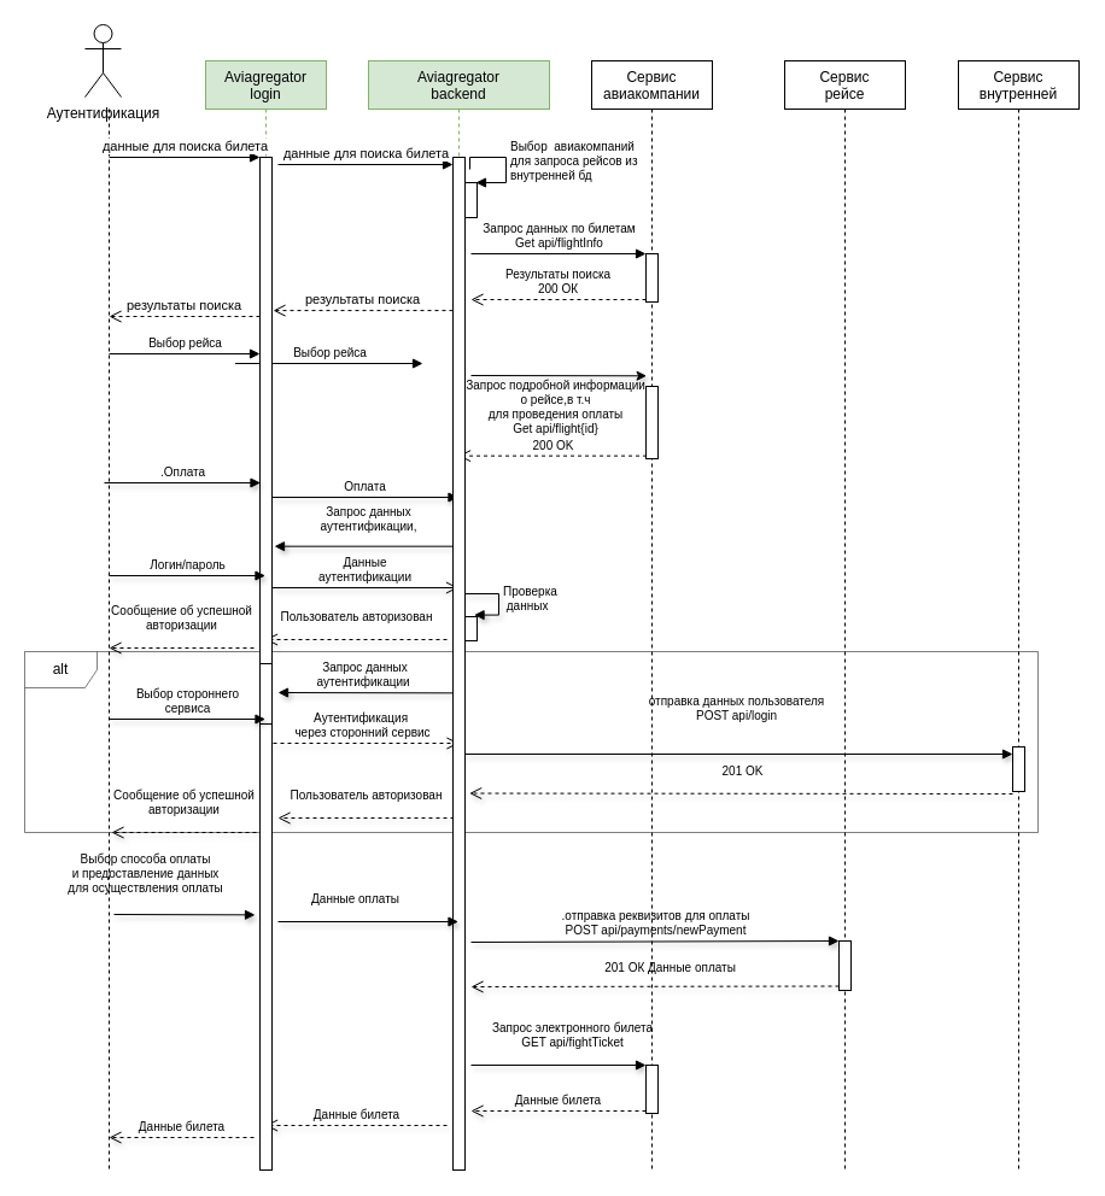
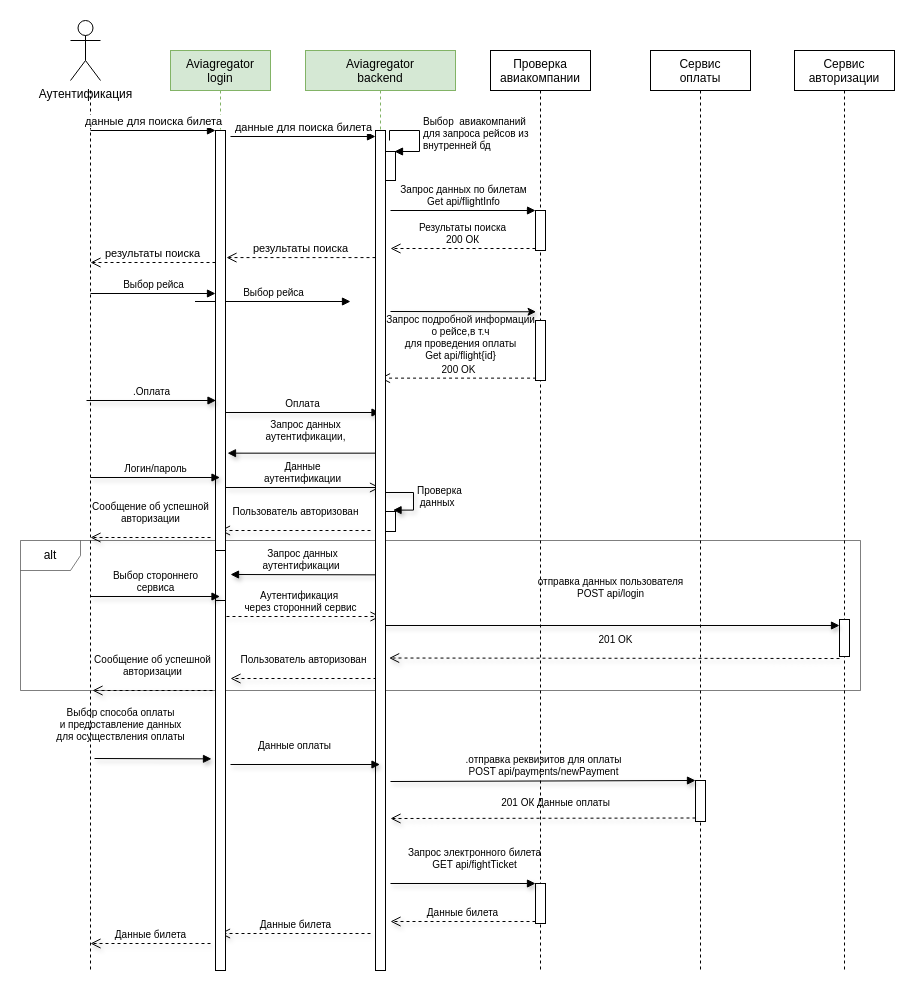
  <mxCell id="0" />
  <mxCell id="1" parent="0" />
  <mxCell id="2" value="alt" style="shape=umlFrame;whiteSpace=wrap;fillColor=none;opacity=50;" vertex="1" parent="1"><mxGeometry x="20" y="540" width="840" height="150" as="geometry" /></mxCell>
  <mxCell id="3" value="Aviagregator&#10;backend" style="shape=umlLifeline;perimeter=lifelinePerimeter;container=1;collapsible=0;recursiveResize=0;rounded=0;shadow=0;strokeWidth=1;fillColor=#d5e8d4;strokeColor=#82b366;" parent="1" vertex="1"><mxGeometry x="305" y="50" width="150" height="840" as="geometry" /></mxCell>
  <mxCell id="4" value="" style="html=1;points=[];perimeter=orthogonalPerimeter;fontSize=10;" parent="3" vertex="1"><mxGeometry x="80" y="101" width="10" height="29" as="geometry" /></mxCell>
  <mxCell id="5" value="Выбор&amp;nbsp; авиакомпаний&amp;nbsp;&lt;br&gt;для запроса рейсов из&lt;br&gt;внутренней бд" style="edgeStyle=orthogonalEdgeStyle;html=1;align=left;spacingLeft=2;endArrow=block;rounded=0;entryX=1;entryY=0;fontSize=10;" parent="3" edge="1"><mxGeometry relative="1" as="geometry"><mxPoint x="84" y="90" as="sourcePoint" /><Array as="points"><mxPoint x="114" y="80" /></Array><mxPoint x="89.0" y="101" as="targetPoint" /></mxGeometry></mxCell>
  <mxCell id="6" value="Выбор рейса" style="html=1;verticalAlign=bottom;endArrow=block;entryX=0;entryY=0;rounded=0;fontSize=10;" parent="3" edge="1"><mxGeometry relative="1" as="geometry"><mxPoint x="-110.5" y="251.0" as="sourcePoint" /><mxPoint x="45" y="251.0" as="targetPoint" /></mxGeometry></mxCell>
  <mxCell id="7" value="Проверка&amp;nbsp;&lt;br&gt;&amp;nbsp;данных" style="edgeStyle=orthogonalEdgeStyle;html=1;align=left;spacingLeft=2;endArrow=block;rounded=0;entryX=0.956;entryY=-0.069;shadow=1;labelBackgroundColor=none;sketch=0;fontSize=10;entryDx=0;entryDy=0;entryPerimeter=0;" parent="3" edge="1"><mxGeometry relative="1" as="geometry"><mxPoint x="78" y="442" as="sourcePoint" /><Array as="points"><mxPoint x="108" y="442" /><mxPoint x="108" y="460" /></Array><mxPoint x="87.56" y="459.62" as="targetPoint" /></mxGeometry></mxCell>
  <mxCell id="8" value="" style="html=1;points=[];perimeter=orthogonalPerimeter;fontSize=10;" vertex="1" parent="3"><mxGeometry x="80" y="461" width="10" height="20" as="geometry" /></mxCell>
- <mxCell id="9" value="Сервис&#10;рейсе" style="shape=umlLifeline;perimeter=lifelinePerimeter;container=1;collapsible=0;recursiveResize=0;rounded=0;shadow=0;strokeWidth=1;" parent="1" vertex="1"><mxGeometry x="650" y="50" width="100" height="920" as="geometry" /></mxCell>
+ <mxCell id="9" value="Сервис&#10;оплаты" style="shape=umlLifeline;perimeter=lifelinePerimeter;container=1;collapsible=0;recursiveResize=0;rounded=0;shadow=0;strokeWidth=1;" parent="1" vertex="1"><mxGeometry x="650" y="50" width="100" height="920" as="geometry" /></mxCell>
  <mxCell id="10" value="" style="html=1;points=[];perimeter=orthogonalPerimeter;fontSize=10;" parent="9" vertex="1"><mxGeometry x="45" y="730" width="10" height="41" as="geometry" /></mxCell>
  <mxCell id="11" value=".отправка реквизитов для оплаты&lt;br&gt;POST api/payments/newPayment" style="html=1;verticalAlign=bottom;endArrow=block;entryX=0;entryY=0;rounded=0;shadow=1;labelBackgroundColor=none;sketch=0;fontSize=10;" parent="9" target="10" edge="1"><mxGeometry relative="1" as="geometry"><mxPoint x="-260" y="731" as="sourcePoint" /><Array as="points"><mxPoint x="-260" y="731" /></Array></mxGeometry></mxCell>
- <mxCell id="12" value="Сервис &#10;авиакомпании" style="shape=umlLifeline;perimeter=lifelinePerimeter;container=1;collapsible=0;recursiveResize=0;rounded=0;shadow=0;strokeWidth=1;" parent="1" vertex="1"><mxGeometry x="490" y="50" width="100" height="920" as="geometry" /></mxCell>
+ <mxCell id="12" value="Проверка &#10;авиакомпании" style="shape=umlLifeline;perimeter=lifelinePerimeter;container=1;collapsible=0;recursiveResize=0;rounded=0;shadow=0;strokeWidth=1;" parent="1" vertex="1"><mxGeometry x="490" y="50" width="100" height="920" as="geometry" /></mxCell>
  <mxCell id="13" value="" style="html=1;points=[];perimeter=orthogonalPerimeter;fontSize=10;" parent="12" vertex="1"><mxGeometry x="45" y="160" width="10" height="40" as="geometry" /></mxCell>
  <mxCell id="14" value="" style="html=1;points=[];perimeter=orthogonalPerimeter;fontSize=10;" parent="12" vertex="1"><mxGeometry x="45" y="270" width="10" height="60" as="geometry" /></mxCell>
  <mxCell id="15" value="" style="html=1;points=[];perimeter=orthogonalPerimeter;fontSize=10;" parent="12" vertex="1"><mxGeometry x="45" y="833" width="10" height="40" as="geometry" /></mxCell>
  <mxCell id="16" value="Аутентификация" style="shape=umlActor;verticalLabelPosition=bottom;verticalAlign=top;html=1;outlineConnect=0;" parent="1" vertex="1"><mxGeometry x="70" y="20" width="30" height="60" as="geometry" /></mxCell>
  <mxCell id="17" value="Запрос данных по билетам&lt;br&gt;Get api/flightInfo" style="html=1;verticalAlign=bottom;endArrow=block;entryX=0;entryY=0;rounded=0;fontSize=10;" parent="1" target="13" edge="1"><mxGeometry relative="1" as="geometry"><mxPoint x="390" y="210" as="sourcePoint" /></mxGeometry></mxCell>
  <mxCell id="18" value="Результаты поиска&lt;br&gt;200 ОК" style="html=1;verticalAlign=bottom;endArrow=open;dashed=1;endSize=8;exitX=0;exitY=0.95;rounded=0;fontSize=10;" parent="1" source="13" edge="1"><mxGeometry relative="1" as="geometry"><mxPoint x="390" y="248" as="targetPoint" /></mxGeometry></mxCell>
  <mxCell id="19" value="Запрос подробной информации &lt;br&gt;о рейсе,в т.ч &lt;br&gt;для проведения оплаты&lt;br&gt;Get api/flight{id}" style="html=1;verticalAlign=bottom;endArrow=classic;entryX=0.056;entryY=0.092;rounded=0;fontSize=10;shadow=1;sketch=0;entryDx=0;entryDy=0;entryPerimeter=0;endFill=1;labelBackgroundColor=none;" parent="1" edge="1"><mxGeometry x="-0.036" y="-53" relative="1" as="geometry"><mxPoint x="390" y="311" as="sourcePoint" /><mxPoint x="535.56" y="311.28" as="targetPoint" /><mxPoint as="offset" /></mxGeometry></mxCell>
  <mxCell id="20" value="200 OK" style="html=1;verticalAlign=bottom;endArrow=open;dashed=1;endSize=8;rounded=0;fontSize=10;exitX=0.056;exitY=0.896;exitDx=0;exitDy=0;exitPerimeter=0;" parent="1" edge="1"><mxGeometry relative="1" as="geometry"><mxPoint x="379.5" y="377.64" as="targetPoint" /><mxPoint x="535.56" y="377.64" as="sourcePoint" /></mxGeometry></mxCell>
  <mxCell id="21" value="Запрос данных&lt;br&gt;аутентификации," style="html=1;verticalAlign=bottom;endArrow=block;entryX=1.2;entryY=0.061;rounded=0;shadow=1;labelBackgroundColor=none;sketch=0;fontSize=10;entryDx=0;entryDy=0;entryPerimeter=0;" parent="1" edge="1"><mxGeometry x="-0.06" y="-8" relative="1" as="geometry"><mxPoint x="375" y="452.66" as="sourcePoint" /><mxPoint x="227" y="452.66" as="targetPoint" /><mxPoint as="offset" /></mxGeometry></mxCell>
  <mxCell id="22" value="Данные &lt;br&gt;аутентификации" style="html=1;verticalAlign=bottom;endArrow=open;endSize=8;exitX=1;exitY=0.95;rounded=0;shadow=1;labelBackgroundColor=none;sketch=0;fontSize=10;" parent="1" edge="1"><mxGeometry relative="1" as="geometry"><mxPoint x="379.5" y="487" as="targetPoint" /><mxPoint x="225" y="487" as="sourcePoint" /></mxGeometry></mxCell>
- <mxCell id="23" value="Сервис &#10;внутренней" style="shape=umlLifeline;perimeter=lifelinePerimeter;container=1;collapsible=0;recursiveResize=0;rounded=0;shadow=0;strokeWidth=1;" parent="1" vertex="1"><mxGeometry x="794" y="50" width="100" height="920" as="geometry" /></mxCell>
+ <mxCell id="23" value="Сервис &#10;авторизации" style="shape=umlLifeline;perimeter=lifelinePerimeter;container=1;collapsible=0;recursiveResize=0;rounded=0;shadow=0;strokeWidth=1;" parent="1" vertex="1"><mxGeometry x="794" y="50" width="100" height="920" as="geometry" /></mxCell>
  <mxCell id="24" value="" style="html=1;points=[];perimeter=orthogonalPerimeter;fontSize=10;" parent="23" vertex="1"><mxGeometry x="45" y="569" width="10" height="37" as="geometry" /></mxCell>
  <mxCell id="25" value="201 OK" style="html=1;verticalAlign=bottom;endArrow=open;dashed=1;endSize=8;exitX=0;exitY=0.95;rounded=0;shadow=1;labelBackgroundColor=none;sketch=0;fontSize=10;entryX=1.363;entryY=0.628;entryDx=0;entryDy=0;entryPerimeter=0;" parent="23" target="51" edge="1"><mxGeometry x="-0.004" y="-10" relative="1" as="geometry"><mxPoint x="-414.5" y="608" as="targetPoint" /><mxPoint x="45" y="608" as="sourcePoint" /><mxPoint as="offset" /></mxGeometry></mxCell>
  <mxCell id="26" value="Оплата" style="html=1;verticalAlign=bottom;endArrow=block;rounded=0;shadow=1;labelBackgroundColor=none;sketch=0;fontSize=10;" parent="1" edge="1"><mxGeometry relative="1" as="geometry"><mxPoint x="225" y="412" as="sourcePoint" /><mxPoint x="379.5" y="412" as="targetPoint" /></mxGeometry></mxCell>
  <mxCell id="27" value="Запрос данных&lt;br&gt;аутентификации&amp;nbsp;" style="html=1;verticalAlign=bottom;endArrow=block;rounded=0;shadow=1;labelBackgroundColor=none;sketch=0;fontSize=10;exitX=0.033;exitY=0.885;exitDx=0;exitDy=0;exitPerimeter=0;" parent="1" edge="1"><mxGeometry relative="1" as="geometry"><mxPoint x="375.33" y="574.35" as="sourcePoint" /><mxPoint x="230" y="574" as="targetPoint" /></mxGeometry></mxCell>
  <mxCell id="28" value="Аутентификация&amp;nbsp;&lt;br&gt;через сторонний сервис" style="html=1;verticalAlign=bottom;endArrow=open;dashed=1;endSize=8;rounded=0;shadow=1;labelBackgroundColor=none;sketch=0;fontSize=10;" parent="1" edge="1"><mxGeometry relative="1" as="geometry"><mxPoint x="380" y="616" as="targetPoint" /><mxPoint x="220" y="616" as="sourcePoint" /></mxGeometry></mxCell>
  <mxCell id="29" value="" style="endArrow=none;dashed=1;endFill=0;html=1;rounded=0;" parent="1" edge="1"><mxGeometry width="160" relative="1" as="geometry"><mxPoint x="90" y="90" as="sourcePoint" /><mxPoint x="90" y="970" as="targetPoint" /></mxGeometry></mxCell>
  <mxCell id="30" value="отправка данных пользователя&lt;br&gt;POST api/login" style="html=1;verticalAlign=bottom;endArrow=block;entryX=0;entryY=0;rounded=0;shadow=1;labelBackgroundColor=none;sketch=0;fontSize=10;" parent="1" edge="1"><mxGeometry x="0.003" y="23" relative="1" as="geometry"><mxPoint x="379.5" y="625" as="sourcePoint" /><mxPoint as="offset" /><mxPoint x="839" y="625" as="targetPoint" /></mxGeometry></mxCell>
  <mxCell id="31" value="Пользователь авторизован" style="html=1;verticalAlign=bottom;endArrow=open;dashed=1;endSize=8;rounded=0;shadow=1;labelBackgroundColor=none;sketch=0;fontSize=10;" parent="1" edge="1" target="37"><mxGeometry y="-10" relative="1" as="geometry"><mxPoint x="370" y="530" as="sourcePoint" /><mxPoint x="250" y="530" as="targetPoint" /><mxPoint as="offset" /></mxGeometry></mxCell>
  <mxCell id="32" value="Выбор способа оплаты &lt;br&gt;и предоставление данных &lt;br&gt;для осуществления оплаты" style="html=1;verticalAlign=bottom;endArrow=block;rounded=0;shadow=1;labelBackgroundColor=none;sketch=0;fontSize=10;entryX=-0.4;entryY=0.748;entryDx=0;entryDy=0;entryPerimeter=0;" parent="1" edge="1"><mxGeometry x="-0.556" y="13" width="80" relative="1" as="geometry"><mxPoint x="94" y="758" as="sourcePoint" /><mxPoint x="211" y="758.36" as="targetPoint" /><mxPoint as="offset" /></mxGeometry></mxCell>
  <mxCell id="33" value="201 ОК Данные оплаты" style="html=1;verticalAlign=bottom;endArrow=open;dashed=1;endSize=8;rounded=0;shadow=1;labelBackgroundColor=none;sketch=0;fontSize=10;" parent="1" edge="1"><mxGeometry x="-0.081" y="-6" relative="1" as="geometry"><mxPoint x="390" y="818" as="targetPoint" /><mxPoint x="695" y="817.5" as="sourcePoint" /><mxPoint y="-1" as="offset" /></mxGeometry></mxCell>
  <mxCell id="34" value="Данные билета" style="html=1;verticalAlign=bottom;endArrow=open;dashed=1;endSize=8;exitX=0;exitY=0.95;rounded=0;shadow=1;labelBackgroundColor=none;sketch=0;fontSize=10;" parent="1" source="15" edge="1"><mxGeometry relative="1" as="geometry"><mxPoint x="390" y="921" as="targetPoint" /></mxGeometry></mxCell>
  <mxCell id="35" value="Запрос электронного билета&lt;br&gt;GET api/fightTicket" style="html=1;verticalAlign=bottom;endArrow=block;entryX=0;entryY=0;rounded=0;shadow=1;labelBackgroundColor=none;sketch=0;fontSize=10;" parent="1" target="15" edge="1"><mxGeometry x="0.164" y="10" relative="1" as="geometry"><mxPoint x="390" y="883" as="sourcePoint" /><mxPoint as="offset" /></mxGeometry></mxCell>
  <mxCell id="36" value="Данные билета" style="html=1;verticalAlign=bottom;endArrow=open;dashed=1;endSize=8;rounded=0;shadow=1;labelBackgroundColor=none;sketch=0;fontSize=10;" parent="1" edge="1"><mxGeometry relative="1" as="geometry"><mxPoint x="370" y="933" as="sourcePoint" /><mxPoint x="219.5" y="933" as="targetPoint" /></mxGeometry></mxCell>
  <mxCell id="37" value="Aviagregator&#10;login&#10;" style="shape=umlLifeline;perimeter=lifelinePerimeter;container=1;collapsible=0;recursiveResize=0;rounded=0;shadow=0;strokeWidth=1;fillColor=#d5e8d4;strokeColor=#82b366;verticalAlign=top;" vertex="1" parent="1"><mxGeometry x="170" y="50" width="100" height="920" as="geometry" /></mxCell>
  <mxCell id="38" value="" style="html=1;points=[];perimeter=orthogonalPerimeter;" vertex="1" parent="37"><mxGeometry x="45" y="80" width="10" height="840" as="geometry" /></mxCell>
  <mxCell id="39" value="данные для поиска билета" style="html=1;verticalAlign=bottom;endArrow=block;entryX=0;entryY=0;rounded=0;" edge="1" parent="37" target="38"><mxGeometry relative="1" as="geometry"><mxPoint x="-80" y="80" as="sourcePoint" /></mxGeometry></mxCell>
  <mxCell id="40" value="результаты поиска" style="html=1;verticalAlign=bottom;endArrow=open;dashed=1;endSize=8;rounded=0;" edge="1" parent="37"><mxGeometry relative="1" as="geometry"><mxPoint x="-80" y="212" as="targetPoint" /><mxPoint x="45" y="212" as="sourcePoint" /></mxGeometry></mxCell>
  <mxCell id="41" value="Выбор рейса" style="html=1;verticalAlign=bottom;endArrow=block;entryX=0;entryY=0;rounded=0;fontSize=10;" edge="1" parent="37"><mxGeometry relative="1" as="geometry"><mxPoint x="-80" y="243" as="sourcePoint" /><mxPoint x="45" y="243.0" as="targetPoint" /></mxGeometry></mxCell>
  <mxCell id="42" value="" style="html=1;points=[];perimeter=orthogonalPerimeter;fontSize=10;" parent="37" vertex="1"><mxGeometry x="45" y="500" width="10" height="50" as="geometry" /></mxCell>
  <mxCell id="43" value="" style="endArrow=none;dashed=1;endFill=0;html=1;rounded=0;startArrow=none;" parent="37" source="42" edge="1" target="37"><mxGeometry width="160" relative="1" as="geometry"><mxPoint x="80" y="60" as="sourcePoint" /><mxPoint x="80" y="840" as="targetPoint" /></mxGeometry></mxCell>
  <mxCell id="44" value="данные для поиска билета" style="html=1;verticalAlign=bottom;endArrow=block;entryX=0;entryY=0;rounded=0;" parent="1" edge="1"><mxGeometry relative="1" as="geometry"><mxPoint x="230" y="136" as="sourcePoint" /><mxPoint x="375" y="136" as="targetPoint" /></mxGeometry></mxCell>
  <mxCell id="45" value="результаты поиска" style="html=1;verticalAlign=bottom;endArrow=open;dashed=1;endSize=8;rounded=0;entryX=1.1;entryY=0.158;entryDx=0;entryDy=0;entryPerimeter=0;" parent="1" edge="1"><mxGeometry relative="1" as="geometry"><mxPoint x="226" y="257.08" as="targetPoint" /><mxPoint x="375" y="257.08" as="sourcePoint" /></mxGeometry></mxCell>
  <mxCell id="46" value=".Оплата" style="html=1;verticalAlign=bottom;endArrow=block;rounded=0;shadow=1;labelBackgroundColor=none;sketch=0;fontSize=10;" edge="1" parent="1"><mxGeometry relative="1" as="geometry"><mxPoint x="86" y="400" as="sourcePoint" /><mxPoint x="215.5" y="400" as="targetPoint" /></mxGeometry></mxCell>
  <mxCell id="47" value="Логин/пароль" style="html=1;verticalAlign=bottom;endArrow=block;rounded=0;shadow=1;labelBackgroundColor=none;sketch=0;fontSize=10;" edge="1" parent="1"><mxGeometry relative="1" as="geometry"><mxPoint x="90" y="477" as="sourcePoint" /><mxPoint x="219.5" y="477" as="targetPoint" /></mxGeometry></mxCell>
  <mxCell id="48" value="&lt;div&gt;Выбор стороннего &lt;br&gt;&lt;/div&gt;&lt;div&gt;сервиса&lt;/div&gt;" style="html=1;verticalAlign=bottom;endArrow=block;rounded=0;shadow=1;labelBackgroundColor=none;sketch=0;fontSize=10;" edge="1" parent="1"><mxGeometry x="0.004" relative="1" as="geometry"><mxPoint x="90" y="596" as="sourcePoint" /><mxPoint x="219.5" y="596" as="targetPoint" /><mxPoint as="offset" /></mxGeometry></mxCell>
  <mxCell id="49" value="Пользователь авторизован" style="html=1;verticalAlign=bottom;endArrow=open;dashed=1;endSize=8;rounded=0;shadow=1;labelBackgroundColor=none;sketch=0;fontSize=10;" edge="1" parent="1"><mxGeometry y="-10" relative="1" as="geometry"><mxPoint x="376" y="678" as="sourcePoint" /><mxPoint x="230" y="678" as="targetPoint" /><mxPoint as="offset" /></mxGeometry></mxCell>
  <mxCell id="50" value="&lt;div&gt;Сообщение об успешной&lt;/div&gt;&lt;div&gt;авторизации&lt;br&gt;&lt;/div&gt;" style="html=1;verticalAlign=bottom;endArrow=open;dashed=1;endSize=8;rounded=0;shadow=1;labelBackgroundColor=none;sketch=0;fontSize=10;" edge="1" parent="1"><mxGeometry y="-10" relative="1" as="geometry"><mxPoint y="537" as="sourcePoint" x="210" /><mxPoint x="90" y="537" as="targetPoint" /><mxPoint as="offset" /></mxGeometry></mxCell>
  <mxCell id="51" value="" style="html=1;points=[];perimeter=orthogonalPerimeter;" parent="1" vertex="1"><mxGeometry x="375" y="130" width="10" height="840" as="geometry" /></mxCell>
  <mxCell id="52" value="Данные оплаты" style="html=1;verticalAlign=bottom;endArrow=block;rounded=0;shadow=1;labelBackgroundColor=none;sketch=0;fontSize=10;" edge="1" parent="1"><mxGeometry x="-0.146" y="10" width="80" relative="1" as="geometry"><mxPoint x="230" y="764" as="sourcePoint" /><mxPoint x="379.5" y="764" as="targetPoint" /><mxPoint as="offset" /></mxGeometry></mxCell>
  <mxCell id="53" value="&lt;div&gt;Сообщение об успешной&lt;/div&gt;&lt;div&gt;авторизации&lt;br&gt;&lt;/div&gt;" style="html=1;verticalAlign=bottom;endArrow=open;dashed=1;endSize=8;rounded=0;shadow=1;labelBackgroundColor=none;sketch=0;fontSize=10;" edge="1" parent="1"><mxGeometry y="-10" relative="1" as="geometry"><mxPoint x="212" y="690" as="sourcePoint" /><mxPoint x="92" y="690" as="targetPoint" /><mxPoint as="offset" /></mxGeometry></mxCell>
  <mxCell id="54" value="Данные билета" style="html=1;verticalAlign=bottom;endArrow=open;dashed=1;endSize=8;rounded=0;shadow=1;labelBackgroundColor=none;sketch=0;fontSize=10;" edge="1" parent="1"><mxGeometry relative="1" as="geometry"><mxPoint y="943" as="sourcePoint" x="210" /><mxPoint x="90" y="943" as="targetPoint" /></mxGeometry></mxCell>
